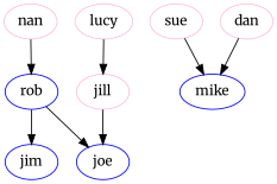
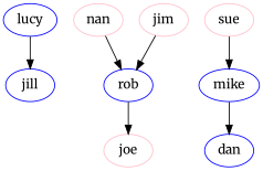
  digraph {
    fontname=Merriweather
    node [color=blue fontname=Merriweather]
    edge [fontname=Merriweather]
-   jill [color=pink]
-   joe
+   jill
+   joe [color=pink]
    rob
    sue [color=pink]
    mike
-   dan [color=pink]
+   dan
    nan [color=pink]
-   jim
-   lucy [color=pink]
-   jill -> joe
+   jim [color=pink]
+   lucy
    rob -> joe
    sue -> mike
-   dan -> mike
+   mike -> dan
    nan -> rob
-   rob -> jim
+   jim -> rob
    lucy -> jill
  }
